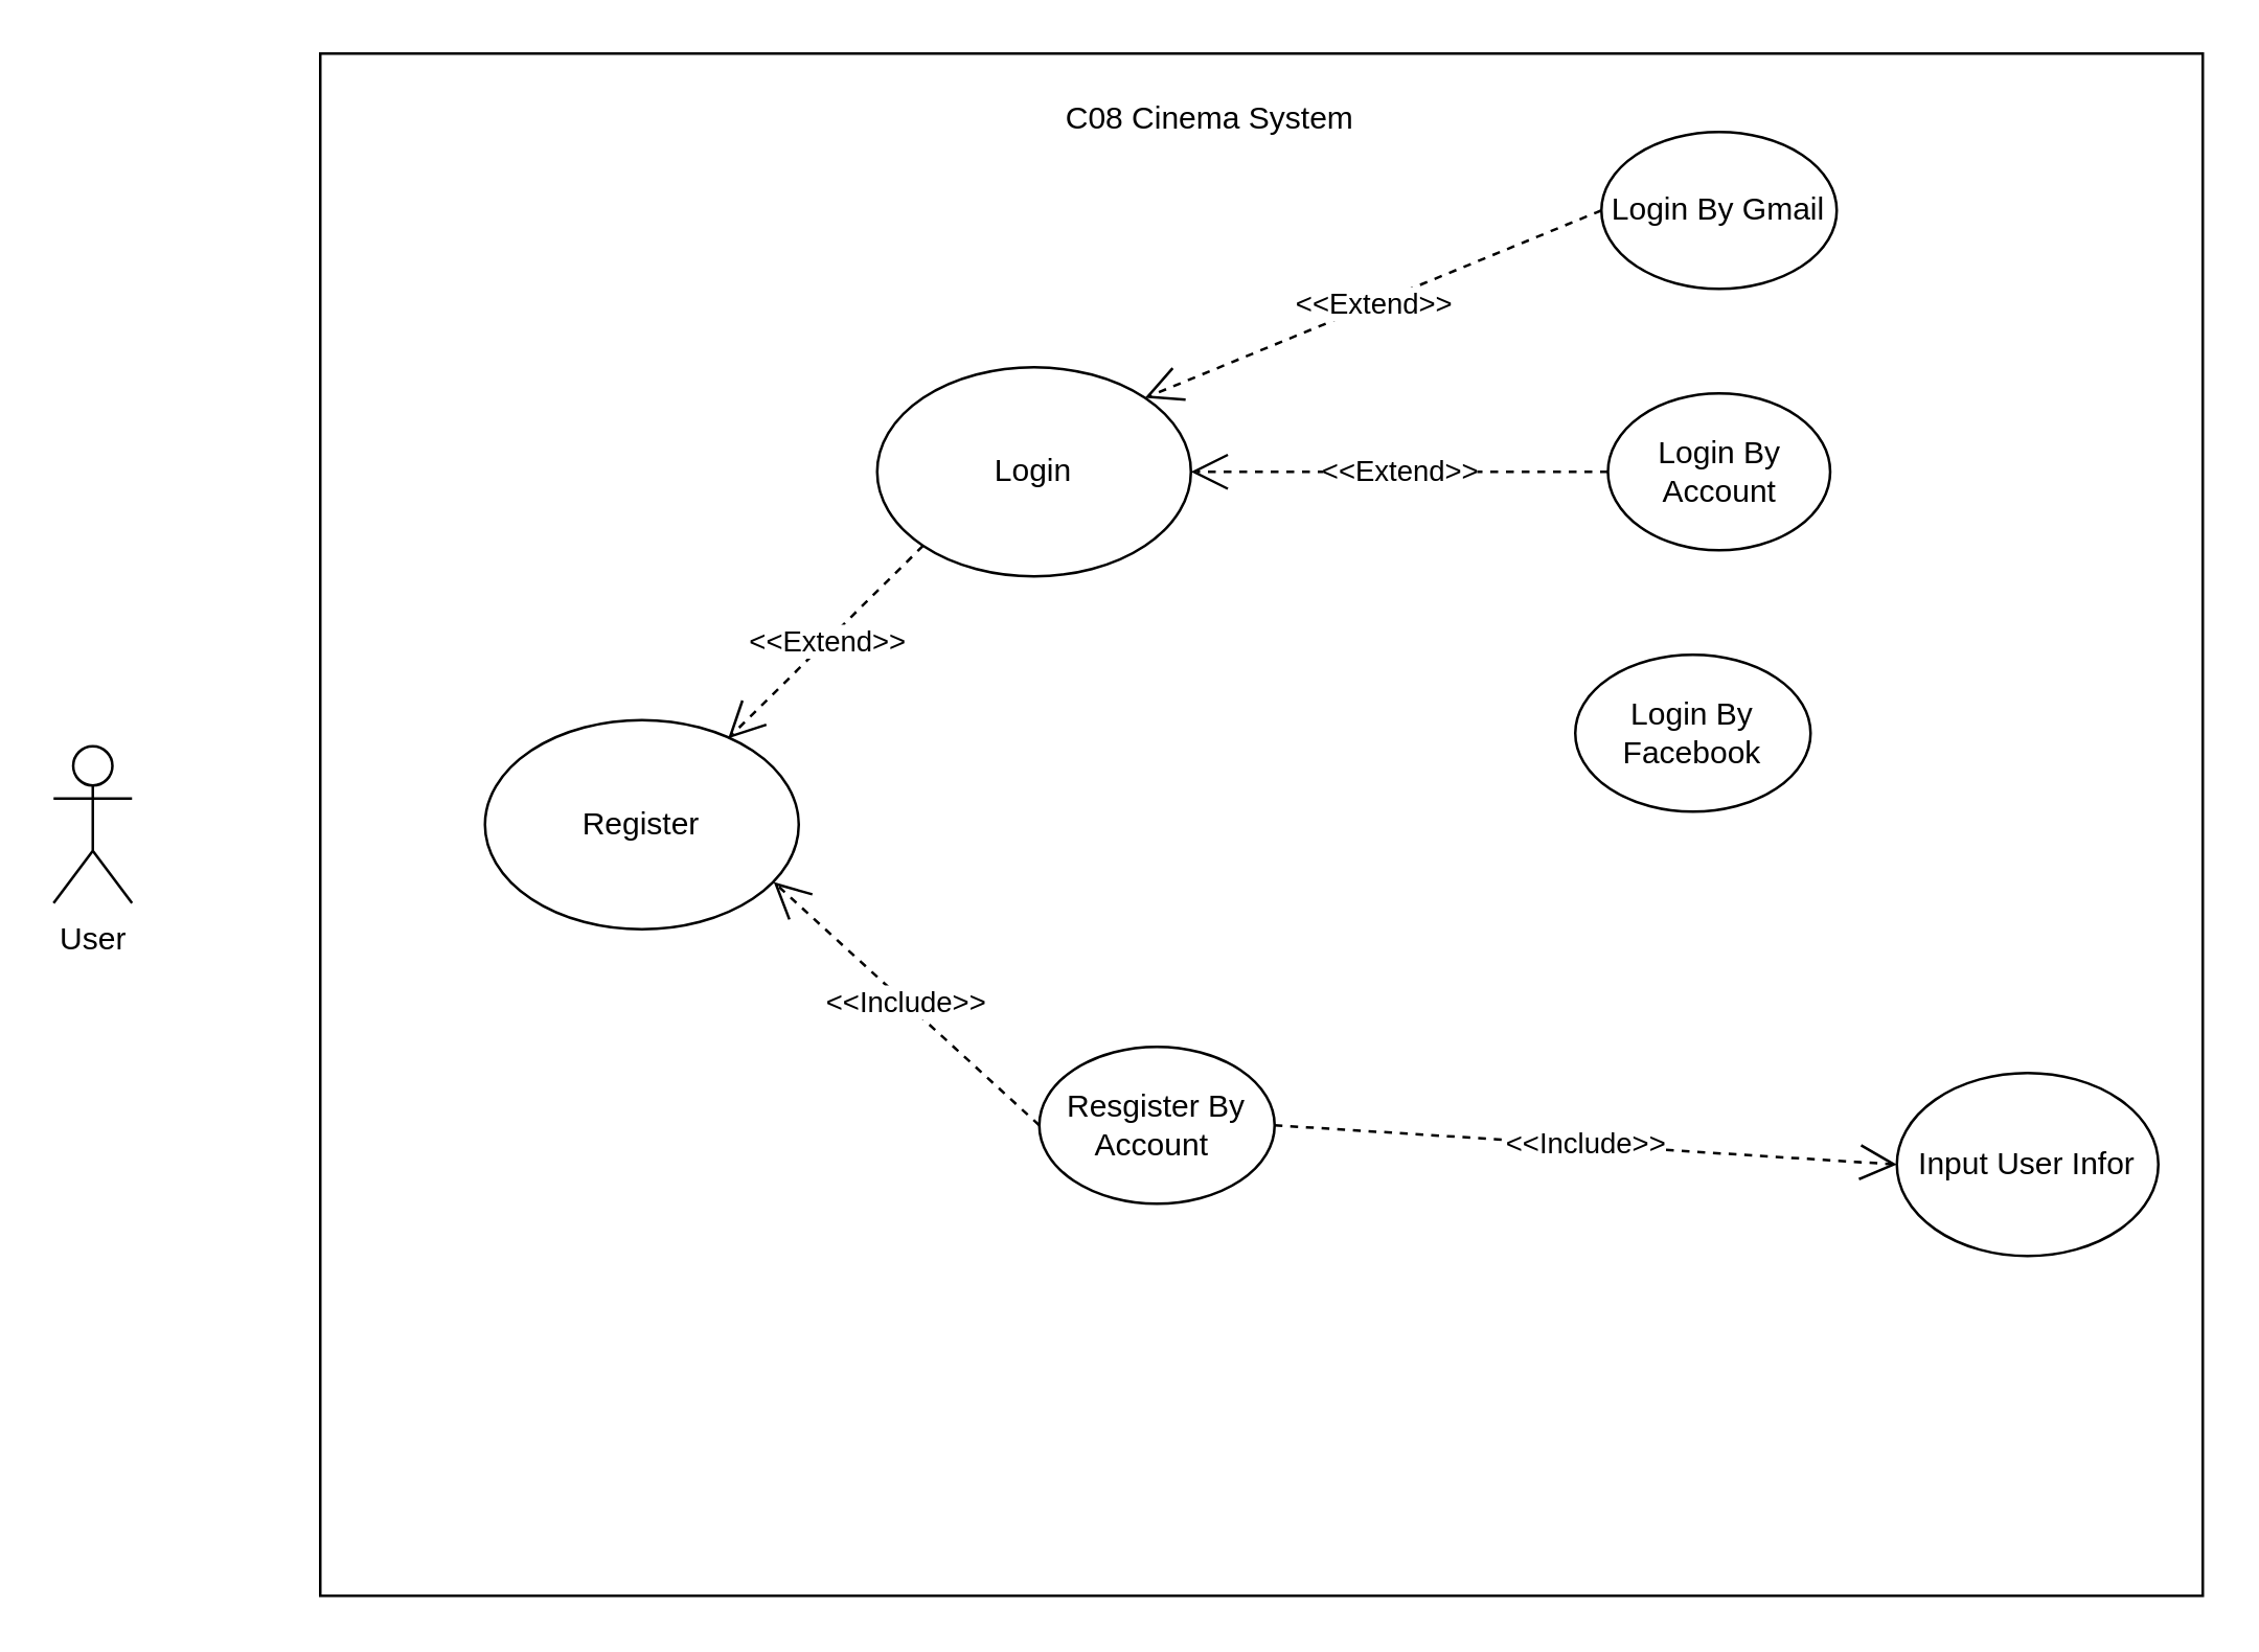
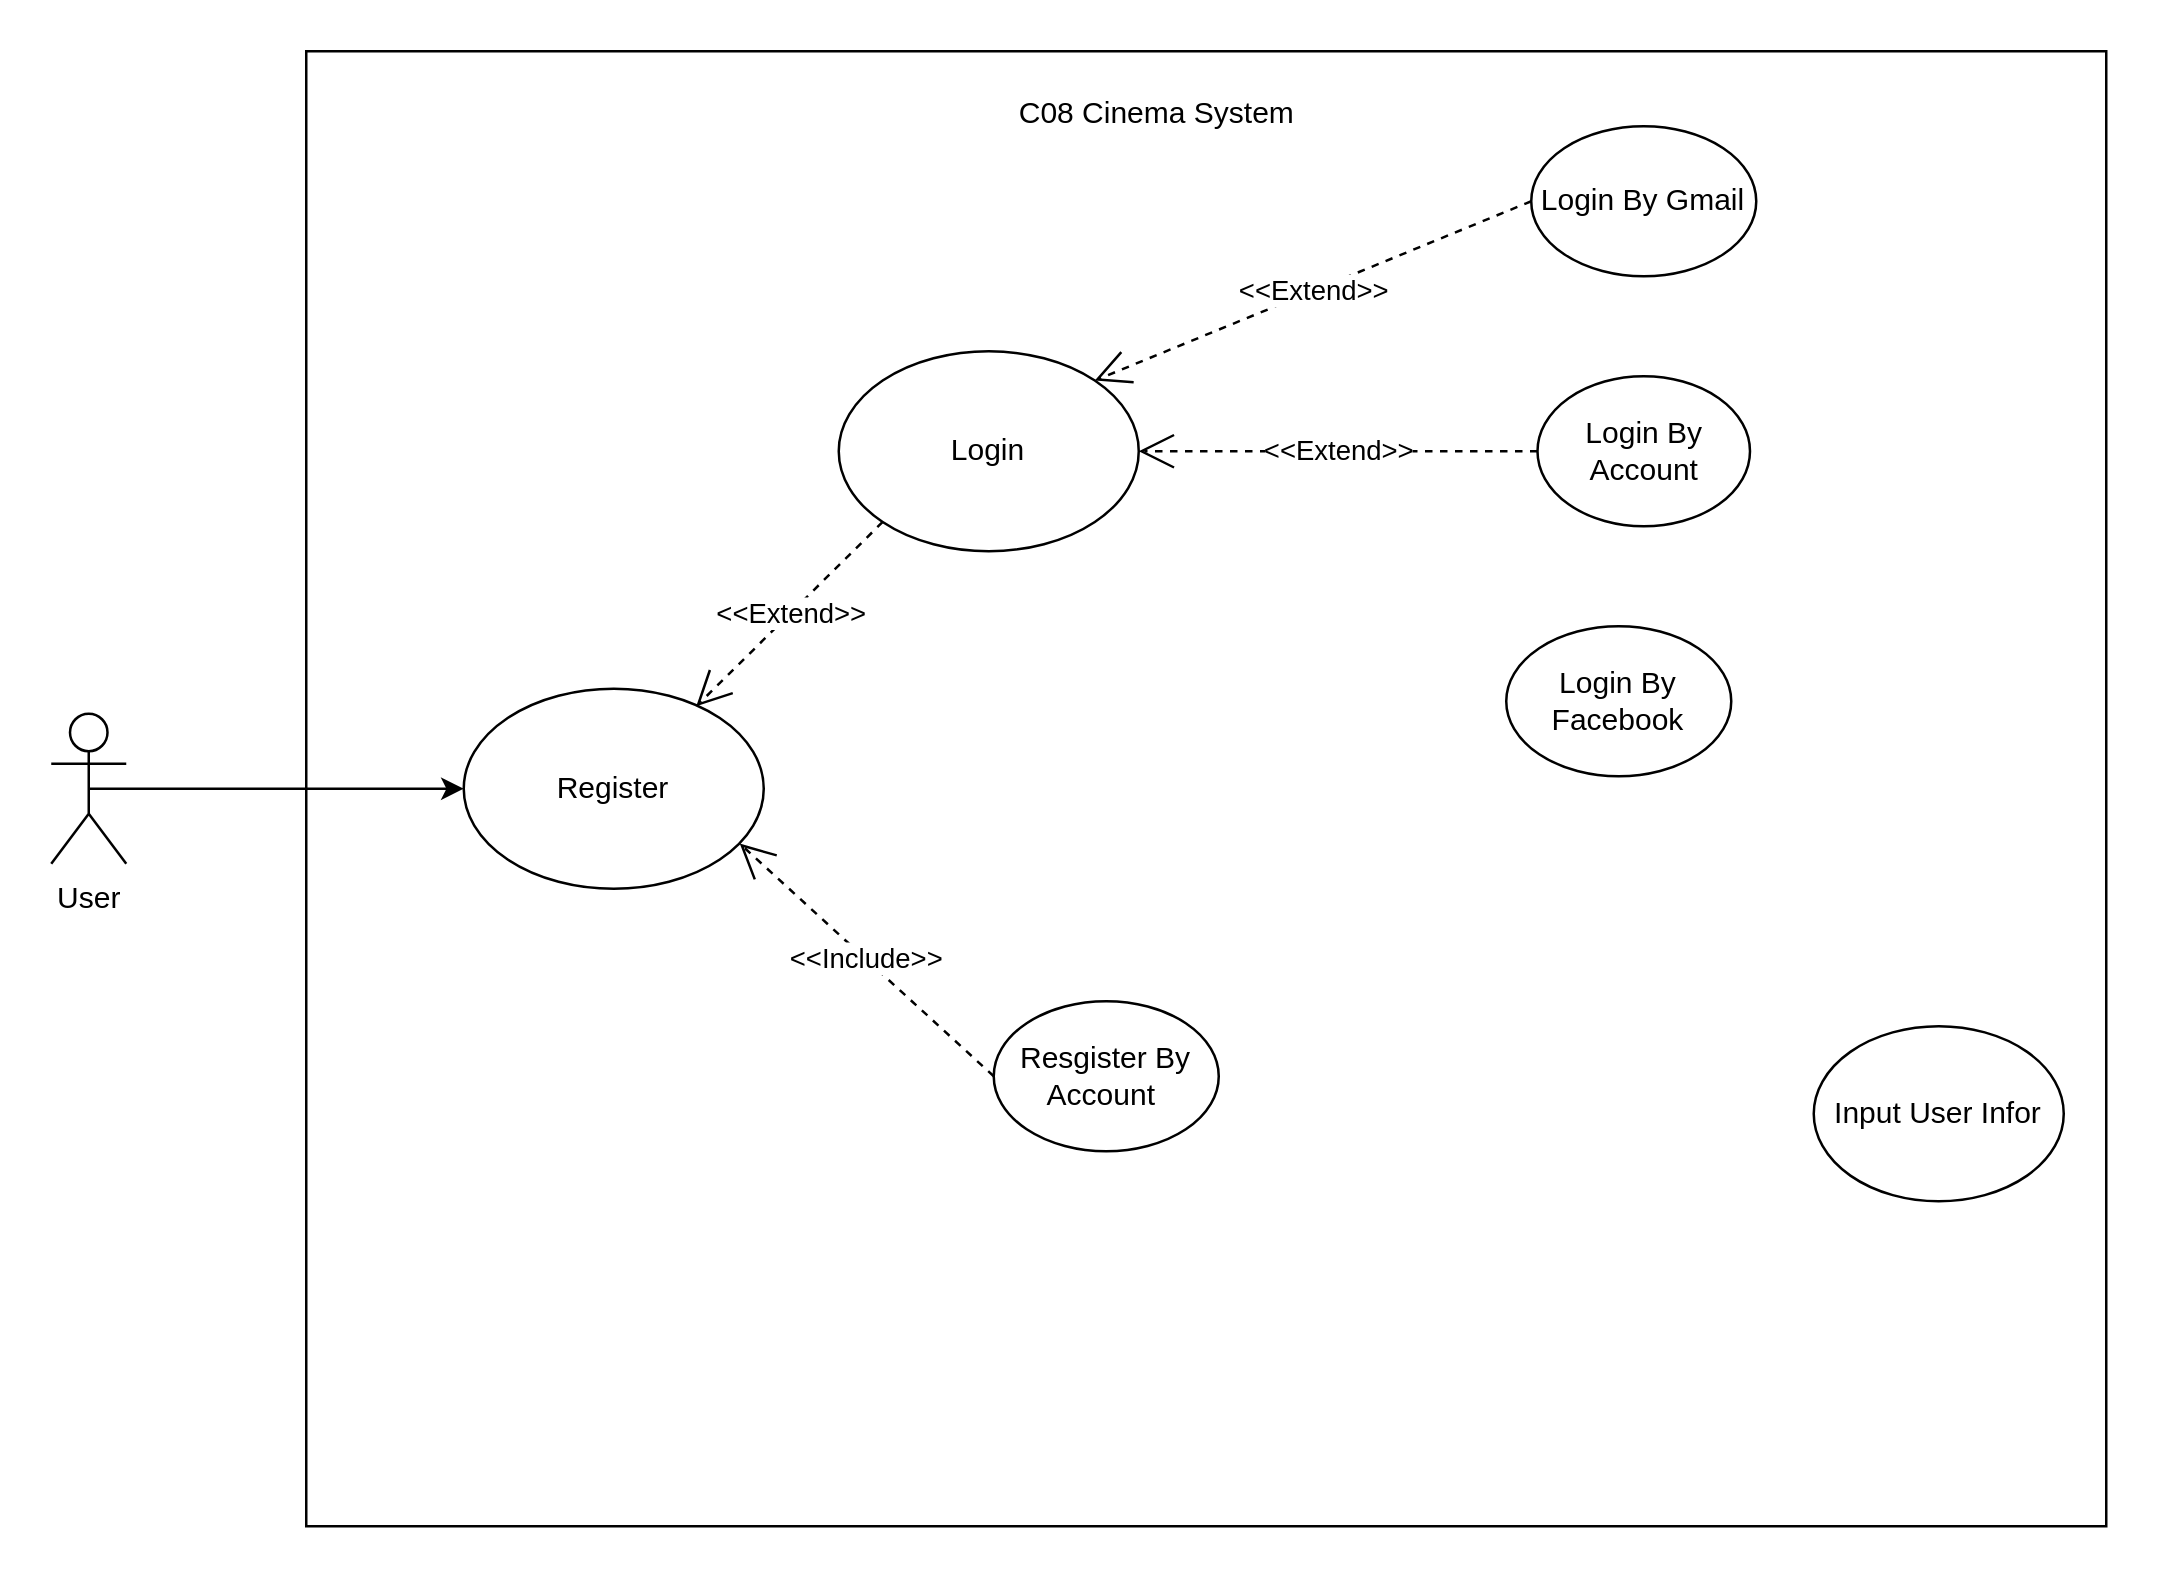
  <mxCell id="0" />
  <mxCell id="1" parent="0" />
  <mxCell id="2" value="" style="rounded=0;whiteSpace=wrap;html=1;" parent="1" vertex="1"><mxGeometry x="122" y="20" width="720" height="590" as="geometry" /></mxCell>
+ <mxCell id="3" style="edgeStyle=orthogonalEdgeStyle;rounded=0;orthogonalLoop=1;jettySize=auto;html=1;exitX=0.5;exitY=0.5;exitDx=0;exitDy=0;exitPerimeter=0;entryX=0;entryY=0.5;entryDx=0;entryDy=0;" parent="1" source="4" target="6" edge="1"><mxGeometry relative="1" as="geometry" /></mxCell>
  <mxCell id="4" value="User" style="shape=umlActor;verticalLabelPosition=bottom;verticalAlign=top;html=1;outlineConnect=0;" parent="1" vertex="1"><mxGeometry x="20" y="285" width="30" height="60" as="geometry" /></mxCell>
  <mxCell id="5" style="edgeStyle=orthogonalEdgeStyle;rounded=0;orthogonalLoop=1;jettySize=auto;html=1;exitX=0.5;exitY=1;exitDx=0;exitDy=0;" parent="1" source="2" target="2" edge="1"><mxGeometry relative="1" as="geometry" /></mxCell>
  <mxCell id="6" value="Register" style="ellipse;whiteSpace=wrap;html=1;" parent="1" vertex="1"><mxGeometry x="185" y="275" width="120" height="80" as="geometry" /></mxCell>
  <mxCell id="7" value="Login By Gmail" style="ellipse;whiteSpace=wrap;html=1;" parent="1" vertex="1"><mxGeometry x="612" y="50" width="90" height="60" as="geometry" /></mxCell>
  <mxCell id="8" value="Login By Facebook" style="ellipse;whiteSpace=wrap;html=1;" parent="1" vertex="1"><mxGeometry x="602" y="250" width="90" height="60" as="geometry" /></mxCell>
  <mxCell id="9" value="Resgister By Account&amp;nbsp;" style="ellipse;whiteSpace=wrap;html=1;" parent="1" vertex="1"><mxGeometry x="397" y="400" width="90" height="60" as="geometry" /></mxCell>
  <mxCell id="10" value="&amp;lt;&amp;lt;Include&amp;gt;&amp;gt;" style="endArrow=open;endSize=12;dashed=1;html=1;rounded=0;exitX=0;exitY=0.5;exitDx=0;exitDy=0;entryX=0.92;entryY=0.774;entryDx=0;entryDy=0;entryPerimeter=0;" parent="1" source="9" target="6" edge="1"><mxGeometry width="160" relative="1" as="geometry"><mxPoint x="452" y="280" as="sourcePoint" /><mxPoint x="612" y="280" as="targetPoint" /></mxGeometry></mxCell>
  <mxCell id="11" value="&amp;lt;&amp;lt;Extend&amp;gt;&amp;gt;" style="endArrow=open;endSize=12;dashed=1;html=1;rounded=0;exitX=0;exitY=0.5;exitDx=0;exitDy=0;entryX=1;entryY=0;entryDx=0;entryDy=0;" parent="1" source="7" target="14" edge="1"><mxGeometry width="160" relative="1" as="geometry"><mxPoint x="302" y="210" as="sourcePoint" /><mxPoint x="294" y="272" as="targetPoint" /></mxGeometry></mxCell>
  <mxCell id="12" value="Input User Infor" style="ellipse;whiteSpace=wrap;html=1;" parent="1" vertex="1"><mxGeometry x="725" y="410" width="100" height="70" as="geometry" /></mxCell>
- <mxCell id="13" value="&amp;lt;&amp;lt;Include&amp;gt;&amp;gt;" style="endArrow=open;endSize=12;dashed=1;html=1;rounded=0;exitX=1;exitY=0.5;exitDx=0;exitDy=0;entryX=0;entryY=0.5;entryDx=0;entryDy=0;" parent="1" source="9" target="12" edge="1"><mxGeometry width="160" relative="1" as="geometry"><mxPoint x="152" y="100" as="sourcePoint" /><mxPoint x="722" y="440" as="targetPoint" /></mxGeometry></mxCell>
  <mxCell id="14" value="Login" style="ellipse;whiteSpace=wrap;html=1;" parent="1" vertex="1"><mxGeometry x="335" y="140" width="120" height="80" as="geometry" /></mxCell>
  <mxCell id="15" value="&amp;lt;&amp;lt;Extend&amp;gt;&amp;gt;" style="endArrow=open;endSize=12;dashed=1;html=1;rounded=0;exitX=0;exitY=1;exitDx=0;exitDy=0;entryX=0.775;entryY=0.088;entryDx=0;entryDy=0;entryPerimeter=0;" parent="1" source="14" target="6" edge="1"><mxGeometry width="160" relative="1" as="geometry"><mxPoint x="182" y="140" as="sourcePoint" /><mxPoint x="342" y="140" as="targetPoint" /></mxGeometry></mxCell>
  <mxCell id="16" value="C08 Cinema System" style="text;html=1;align=center;verticalAlign=middle;resizable=0;points=[];autosize=1;strokeColor=none;fillColor=none;" vertex="1" parent="1"><mxGeometry x="397" y="30" width="130" height="30" as="geometry" /></mxCell>
  <mxCell id="17" value="Login By Account" style="ellipse;whiteSpace=wrap;html=1;" vertex="1" parent="1"><mxGeometry x="614.5" y="150" width="85" height="60" as="geometry" /></mxCell>
  <mxCell id="18" value="&amp;lt;&amp;lt;Extend&amp;gt;&amp;gt;" style="endArrow=open;endSize=12;dashed=1;html=1;rounded=0;exitX=0;exitY=0.5;exitDx=0;exitDy=0;entryX=1;entryY=0.5;entryDx=0;entryDy=0;" edge="1" parent="1" source="17" target="14"><mxGeometry width="160" relative="1" as="geometry"><mxPoint x="397" y="279.5" as="sourcePoint" /><mxPoint x="557" y="279.5" as="targetPoint" /></mxGeometry></mxCell>
